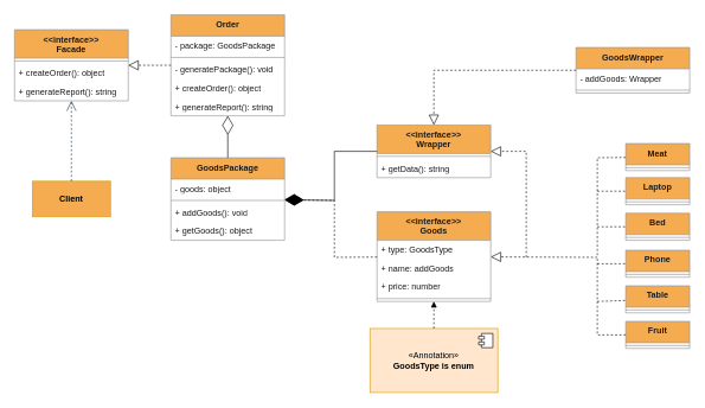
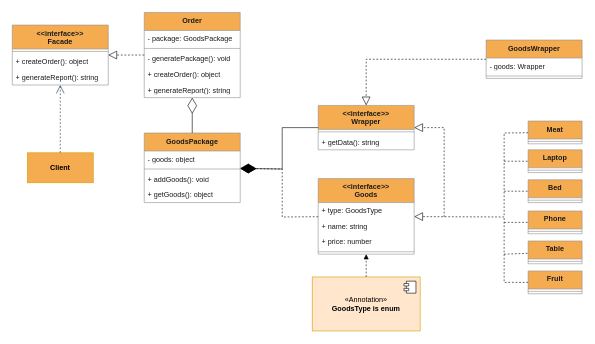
  <mxCell id="0" />
  <mxCell id="1" parent="0" />
  <mxCell id="2" value="&lt;b&gt;Client&lt;/b&gt;" style="html=1;whiteSpace=wrap;fillColor=#f5ab50;strokeColor=#d79b00;labelBackgroundColor=none;" parent="1" vertex="1"><mxGeometry x="45" y="254" width="110" height="50" as="geometry" /></mxCell>
  <mxCell id="3" value="" style="endArrow=open;endFill=1;endSize=12;html=1;rounded=0;strokeColor=#182E3E;fontColor=default;labelBackgroundColor=none;dashed=1;" parent="1" source="2" target="12" edge="1"><mxGeometry width="160" relative="1" as="geometry"><mxPoint x="-40" y="91" as="sourcePoint" /><mxPoint x="100" y="31" as="targetPoint" /></mxGeometry></mxCell>
  <mxCell id="4" value="&amp;lt;&amp;lt;interface&amp;gt;&amp;gt;&lt;br&gt;Goods" style="swimlane;fontStyle=1;align=center;verticalAlign=top;childLayout=stackLayout;horizontal=1;startSize=40;horizontalStack=0;resizeParent=1;resizeParentMax=0;resizeLast=0;collapsible=1;marginBottom=0;whiteSpace=wrap;html=1;labelBackgroundColor=none;fillColor=#F5AB50;strokeColor=#909090;fontColor=#1A1A1A;" parent="1" vertex="1"><mxGeometry x="530" y="297" width="160" height="126" as="geometry" /></mxCell>
  <mxCell id="5" value="+ type: GoodsType" style="text;strokeColor=none;fillColor=none;align=left;verticalAlign=top;spacingLeft=4;spacingRight=4;overflow=hidden;rotatable=0;points=[[0,0.5],[1,0.5]];portConstraint=eastwest;whiteSpace=wrap;html=1;labelBackgroundColor=none;fontColor=#1A1A1A;" vertex="1" parent="4"><mxGeometry y="40" width="160" height="26" as="geometry" /></mxCell>
- <mxCell id="6" value="+ name: addGoods" style="text;strokeColor=none;fillColor=none;align=left;verticalAlign=top;spacingLeft=4;spacingRight=4;overflow=hidden;rotatable=0;points=[[0,0.5],[1,0.5]];portConstraint=eastwest;whiteSpace=wrap;html=1;labelBackgroundColor=none;fontColor=#1A1A1A;" parent="4" vertex="1"><mxGeometry y="66" width="160" height="26" as="geometry" /></mxCell>
+ <mxCell id="6" value="+ name: string" style="text;strokeColor=none;fillColor=none;align=left;verticalAlign=top;spacingLeft=4;spacingRight=4;overflow=hidden;rotatable=0;points=[[0,0.5],[1,0.5]];portConstraint=eastwest;whiteSpace=wrap;html=1;labelBackgroundColor=none;fontColor=#1A1A1A;" parent="4" vertex="1"><mxGeometry y="66" width="160" height="26" as="geometry" /></mxCell>
  <mxCell id="7" value="+ price: number" style="text;strokeColor=none;fillColor=none;align=left;verticalAlign=top;spacingLeft=4;spacingRight=4;overflow=hidden;rotatable=0;points=[[0,0.5],[1,0.5]];portConstraint=eastwest;whiteSpace=wrap;html=1;labelBackgroundColor=none;fontColor=#1A1A1A;" vertex="1" parent="4"><mxGeometry y="92" width="160" height="26" as="geometry" /></mxCell>
  <mxCell id="8" value="" style="line;strokeWidth=1;fillColor=none;align=left;verticalAlign=middle;spacingTop=-1;spacingLeft=3;spacingRight=3;rotatable=0;labelPosition=right;points=[];portConstraint=eastwest;strokeColor=#909090;labelBackgroundColor=none;fontColor=#1A1A1A;" parent="4" vertex="1"><mxGeometry y="118" width="160" height="8" as="geometry" /></mxCell>
  <mxCell id="9" value="&amp;lt;&amp;lt;interface&amp;gt;&amp;gt;&lt;br&gt;Wrapper" style="swimlane;fontStyle=1;align=center;verticalAlign=top;childLayout=stackLayout;horizontal=1;startSize=40;horizontalStack=0;resizeParent=1;resizeParentMax=0;resizeLast=0;collapsible=1;marginBottom=0;whiteSpace=wrap;html=1;labelBackgroundColor=none;fillColor=#F5AB50;strokeColor=#909090;fontColor=#1A1A1A;" vertex="1" parent="1"><mxGeometry x="530" y="175" width="160" height="74" as="geometry" /></mxCell>
  <mxCell id="10" value="" style="line;strokeWidth=1;fillColor=none;align=left;verticalAlign=middle;spacingTop=-1;spacingLeft=3;spacingRight=3;rotatable=0;labelPosition=right;points=[];portConstraint=eastwest;strokeColor=#909090;labelBackgroundColor=none;fontColor=#1A1A1A;" vertex="1" parent="9"><mxGeometry y="40" width="160" height="8" as="geometry" /></mxCell>
  <mxCell id="11" value="+ getData(): string" style="text;strokeColor=none;fillColor=none;align=left;verticalAlign=top;spacingLeft=4;spacingRight=4;overflow=hidden;rotatable=0;points=[[0,0.5],[1,0.5]];portConstraint=eastwest;whiteSpace=wrap;html=1;labelBackgroundColor=none;fontColor=#1A1A1A;" vertex="1" parent="9"><mxGeometry y="48" width="160" height="26" as="geometry" /></mxCell>
  <mxCell id="12" value="&amp;lt;&amp;lt;interface&amp;gt;&amp;gt;&lt;br&gt;Facade" style="swimlane;fontStyle=1;align=center;verticalAlign=top;childLayout=stackLayout;horizontal=1;startSize=40;horizontalStack=0;resizeParent=1;resizeParentMax=0;resizeLast=0;collapsible=1;marginBottom=0;whiteSpace=wrap;html=1;labelBackgroundColor=none;fillColor=#F5AB50;strokeColor=#909090;fontColor=#1A1A1A;" vertex="1" parent="1"><mxGeometry x="20" y="41" width="160" height="100" as="geometry" /></mxCell>
  <mxCell id="13" value="" style="line;strokeWidth=1;fillColor=none;align=left;verticalAlign=middle;spacingTop=-1;spacingLeft=3;spacingRight=3;rotatable=0;labelPosition=right;points=[];portConstraint=eastwest;strokeColor=#909090;labelBackgroundColor=none;fontColor=#1A1A1A;" vertex="1" parent="12"><mxGeometry y="40" width="160" height="8" as="geometry" /></mxCell>
  <mxCell id="14" value="+ createOrder(): object" style="text;strokeColor=none;fillColor=none;align=left;verticalAlign=top;spacingLeft=4;spacingRight=4;overflow=hidden;rotatable=0;points=[[0,0.5],[1,0.5]];portConstraint=eastwest;whiteSpace=wrap;html=1;labelBackgroundColor=none;fontColor=#1A1A1A;" vertex="1" parent="12"><mxGeometry y="48" width="160" height="26" as="geometry" /></mxCell>
  <mxCell id="15" value="+ generateReport(): string" style="text;strokeColor=none;fillColor=none;align=left;verticalAlign=top;spacingLeft=4;spacingRight=4;overflow=hidden;rotatable=0;points=[[0,0.5],[1,0.5]];portConstraint=eastwest;whiteSpace=wrap;html=1;labelBackgroundColor=none;fontColor=#1A1A1A;" vertex="1" parent="12"><mxGeometry y="74" width="160" height="26" as="geometry" /></mxCell>
  <mxCell id="16" value="Fruit" style="swimlane;fontStyle=1;align=center;verticalAlign=top;childLayout=stackLayout;horizontal=1;startSize=30;horizontalStack=0;resizeParent=1;resizeParentMax=0;resizeLast=0;collapsible=1;marginBottom=0;whiteSpace=wrap;html=1;labelBackgroundColor=none;fillColor=#F5AB50;strokeColor=#909090;fontColor=#1A1A1A;" vertex="1" parent="1"><mxGeometry x="880" y="451" width="90" height="38" as="geometry" /></mxCell>
  <mxCell id="17" value="" style="line;strokeWidth=1;fillColor=none;align=left;verticalAlign=middle;spacingTop=-1;spacingLeft=3;spacingRight=3;rotatable=0;labelPosition=right;points=[];portConstraint=eastwest;strokeColor=#909090;labelBackgroundColor=none;fontColor=#1A1A1A;" vertex="1" parent="16"><mxGeometry y="30" width="90" height="8" as="geometry" /></mxCell>
  <mxCell id="18" value="«Annotation»&lt;br&gt;&lt;b&gt;GoodsType is enum&lt;/b&gt;" style="html=1;dropTarget=0;whiteSpace=wrap;fillColor=#ffe6cc;strokeColor=#d79b00;" vertex="1" parent="1"><mxGeometry x="520" y="461" width="180" height="90" as="geometry" /></mxCell>
  <mxCell id="19" value="" style="shape=module;jettyWidth=8;jettyHeight=4;" vertex="1" parent="18"><mxGeometry x="1" width="20" height="20" relative="1" as="geometry"><mxPoint x="-27" y="7" as="offset" /></mxGeometry></mxCell>
  <mxCell id="20" value="Meat" style="swimlane;fontStyle=1;align=center;verticalAlign=top;childLayout=stackLayout;horizontal=1;startSize=30;horizontalStack=0;resizeParent=1;resizeParentMax=0;resizeLast=0;collapsible=1;marginBottom=0;whiteSpace=wrap;html=1;labelBackgroundColor=none;fillColor=#F5AB50;strokeColor=#909090;fontColor=#1A1A1A;" vertex="1" parent="1"><mxGeometry x="880" y="201" width="90" height="38" as="geometry" /></mxCell>
  <mxCell id="21" value="" style="line;strokeWidth=1;fillColor=none;align=left;verticalAlign=middle;spacingTop=-1;spacingLeft=3;spacingRight=3;rotatable=0;labelPosition=right;points=[];portConstraint=eastwest;strokeColor=#909090;labelBackgroundColor=none;fontColor=#1A1A1A;" vertex="1" parent="20"><mxGeometry y="30" width="90" height="8" as="geometry" /></mxCell>
  <mxCell id="22" value="Phone" style="swimlane;fontStyle=1;align=center;verticalAlign=top;childLayout=stackLayout;horizontal=1;startSize=30;horizontalStack=0;resizeParent=1;resizeParentMax=0;resizeLast=0;collapsible=1;marginBottom=0;whiteSpace=wrap;html=1;labelBackgroundColor=none;fillColor=#F5AB50;strokeColor=#909090;fontColor=#1A1A1A;" vertex="1" parent="1"><mxGeometry x="880" y="351" width="90" height="38" as="geometry" /></mxCell>
  <mxCell id="23" value="" style="line;strokeWidth=1;fillColor=none;align=left;verticalAlign=middle;spacingTop=-1;spacingLeft=3;spacingRight=3;rotatable=0;labelPosition=right;points=[];portConstraint=eastwest;strokeColor=#909090;labelBackgroundColor=none;fontColor=#1A1A1A;" vertex="1" parent="22"><mxGeometry y="30" width="90" height="8" as="geometry" /></mxCell>
  <mxCell id="24" value="Laptop" style="swimlane;fontStyle=1;align=center;verticalAlign=top;childLayout=stackLayout;horizontal=1;startSize=30;horizontalStack=0;resizeParent=1;resizeParentMax=0;resizeLast=0;collapsible=1;marginBottom=0;whiteSpace=wrap;html=1;labelBackgroundColor=none;fillColor=#F5AB50;strokeColor=#909090;fontColor=#1A1A1A;" vertex="1" parent="1"><mxGeometry x="880" y="249" width="90" height="38" as="geometry" /></mxCell>
  <mxCell id="25" value="" style="line;strokeWidth=1;fillColor=none;align=left;verticalAlign=middle;spacingTop=-1;spacingLeft=3;spacingRight=3;rotatable=0;labelPosition=right;points=[];portConstraint=eastwest;strokeColor=#909090;labelBackgroundColor=none;fontColor=#1A1A1A;" vertex="1" parent="24"><mxGeometry y="30" width="90" height="8" as="geometry" /></mxCell>
  <mxCell id="26" value="Table" style="swimlane;fontStyle=1;align=center;verticalAlign=top;childLayout=stackLayout;horizontal=1;startSize=30;horizontalStack=0;resizeParent=1;resizeParentMax=0;resizeLast=0;collapsible=1;marginBottom=0;whiteSpace=wrap;html=1;labelBackgroundColor=none;fillColor=#F5AB50;strokeColor=#909090;fontColor=#1A1A1A;" vertex="1" parent="1"><mxGeometry x="880" y="401" width="90" height="38" as="geometry" /></mxCell>
  <mxCell id="27" value="" style="line;strokeWidth=1;fillColor=none;align=left;verticalAlign=middle;spacingTop=-1;spacingLeft=3;spacingRight=3;rotatable=0;labelPosition=right;points=[];portConstraint=eastwest;strokeColor=#909090;labelBackgroundColor=none;fontColor=#1A1A1A;" vertex="1" parent="26"><mxGeometry y="30" width="90" height="8" as="geometry" /></mxCell>
  <mxCell id="28" value="Bed" style="swimlane;fontStyle=1;align=center;verticalAlign=top;childLayout=stackLayout;horizontal=1;startSize=30;horizontalStack=0;resizeParent=1;resizeParentMax=0;resizeLast=0;collapsible=1;marginBottom=0;whiteSpace=wrap;html=1;labelBackgroundColor=none;fillColor=#F5AB50;strokeColor=#909090;fontColor=#1A1A1A;" vertex="1" parent="1"><mxGeometry x="880" y="299" width="90" height="38" as="geometry" /></mxCell>
  <mxCell id="29" value="" style="line;strokeWidth=1;fillColor=none;align=left;verticalAlign=middle;spacingTop=-1;spacingLeft=3;spacingRight=3;rotatable=0;labelPosition=right;points=[];portConstraint=eastwest;strokeColor=#909090;labelBackgroundColor=none;fontColor=#1A1A1A;" vertex="1" parent="28"><mxGeometry y="30" width="90" height="8" as="geometry" /></mxCell>
  <mxCell id="30" value="GoodsWrapper" style="swimlane;fontStyle=1;align=center;verticalAlign=top;childLayout=stackLayout;horizontal=1;startSize=30;horizontalStack=0;resizeParent=1;resizeParentMax=0;resizeLast=0;collapsible=1;marginBottom=0;whiteSpace=wrap;html=1;labelBackgroundColor=none;fillColor=#F5AB50;strokeColor=#909090;fontColor=#1A1A1A;" vertex="1" parent="1"><mxGeometry x="810" y="66" width="160" height="64" as="geometry" /></mxCell>
- <mxCell id="31" value="- addGoods: Wrapper" style="text;strokeColor=none;fillColor=none;align=left;verticalAlign=top;spacingLeft=4;spacingRight=4;overflow=hidden;rotatable=0;points=[[0,0.5],[1,0.5]];portConstraint=eastwest;whiteSpace=wrap;html=1;labelBackgroundColor=none;fontColor=#1A1A1A;" vertex="1" parent="30"><mxGeometry y="30" width="160" height="26" as="geometry" /></mxCell>
+ <mxCell id="31" value="- goods: Wrapper" style="text;strokeColor=none;fillColor=none;align=left;verticalAlign=top;spacingLeft=4;spacingRight=4;overflow=hidden;rotatable=0;points=[[0,0.5],[1,0.5]];portConstraint=eastwest;whiteSpace=wrap;html=1;labelBackgroundColor=none;fontColor=#1A1A1A;" vertex="1" parent="30"><mxGeometry y="30" width="160" height="26" as="geometry" /></mxCell>
  <mxCell id="32" value="" style="line;strokeWidth=1;fillColor=none;align=left;verticalAlign=middle;spacingTop=-1;spacingLeft=3;spacingRight=3;rotatable=0;labelPosition=right;points=[];portConstraint=eastwest;strokeColor=#909090;labelBackgroundColor=none;fontColor=#1A1A1A;" vertex="1" parent="30"><mxGeometry y="56" width="160" height="8" as="geometry" /></mxCell>
  <mxCell id="33" value="GoodsPackage" style="swimlane;fontStyle=1;align=center;verticalAlign=top;childLayout=stackLayout;horizontal=1;startSize=30;horizontalStack=0;resizeParent=1;resizeParentMax=0;resizeLast=0;collapsible=1;marginBottom=0;whiteSpace=wrap;html=1;labelBackgroundColor=none;fillColor=#F5AB50;strokeColor=#909090;fontColor=#1A1A1A;" vertex="1" parent="1"><mxGeometry x="240" y="221" width="160" height="116" as="geometry" /></mxCell>
  <mxCell id="34" value="- goods: object" style="text;strokeColor=none;fillColor=none;align=left;verticalAlign=top;spacingLeft=4;spacingRight=4;overflow=hidden;rotatable=0;points=[[0,0.5],[1,0.5]];portConstraint=eastwest;whiteSpace=wrap;html=1;labelBackgroundColor=none;fontColor=#1A1A1A;" vertex="1" parent="33"><mxGeometry y="30" width="160" height="26" as="geometry" /></mxCell>
  <mxCell id="35" value="" style="line;strokeWidth=1;fillColor=none;align=left;verticalAlign=middle;spacingTop=-1;spacingLeft=3;spacingRight=3;rotatable=0;labelPosition=right;points=[];portConstraint=eastwest;strokeColor=#909090;labelBackgroundColor=none;fontColor=#1A1A1A;" vertex="1" parent="33"><mxGeometry y="56" width="160" height="8" as="geometry" /></mxCell>
  <mxCell id="36" value="+ addGoods(): void" style="text;strokeColor=none;fillColor=none;align=left;verticalAlign=top;spacingLeft=4;spacingRight=4;overflow=hidden;rotatable=0;points=[[0,0.5],[1,0.5]];portConstraint=eastwest;whiteSpace=wrap;html=1;labelBackgroundColor=none;fontColor=#1A1A1A;" vertex="1" parent="33"><mxGeometry y="64" width="160" height="26" as="geometry" /></mxCell>
  <mxCell id="37" value="+ getGoods(): object" style="text;strokeColor=none;fillColor=none;align=left;verticalAlign=top;spacingLeft=4;spacingRight=4;overflow=hidden;rotatable=0;points=[[0,0.5],[1,0.5]];portConstraint=eastwest;whiteSpace=wrap;html=1;labelBackgroundColor=none;fontColor=#1A1A1A;" vertex="1" parent="33"><mxGeometry y="90" width="160" height="26" as="geometry" /></mxCell>
  <mxCell id="38" value="Order" style="swimlane;fontStyle=1;align=center;verticalAlign=top;childLayout=stackLayout;horizontal=1;startSize=30;horizontalStack=0;resizeParent=1;resizeParentMax=0;resizeLast=0;collapsible=1;marginBottom=0;whiteSpace=wrap;html=1;labelBackgroundColor=none;fillColor=#F5AB50;strokeColor=#909090;fontColor=#1A1A1A;" vertex="1" parent="1"><mxGeometry x="240" y="20" width="160" height="142" as="geometry" /></mxCell>
  <mxCell id="39" value="- package: GoodsPackage" style="text;strokeColor=none;fillColor=none;align=left;verticalAlign=top;spacingLeft=4;spacingRight=4;overflow=hidden;rotatable=0;points=[[0,0.5],[1,0.5]];portConstraint=eastwest;whiteSpace=wrap;html=1;labelBackgroundColor=none;fontColor=#1A1A1A;" vertex="1" parent="38"><mxGeometry y="30" width="160" height="26" as="geometry" /></mxCell>
  <mxCell id="40" value="" style="line;strokeWidth=1;fillColor=none;align=left;verticalAlign=middle;spacingTop=-1;spacingLeft=3;spacingRight=3;rotatable=0;labelPosition=right;points=[];portConstraint=eastwest;strokeColor=#909090;labelBackgroundColor=none;fontColor=#1A1A1A;" vertex="1" parent="38"><mxGeometry y="56" width="160" height="8" as="geometry" /></mxCell>
  <mxCell id="41" value="- generatePackage(): void" style="text;strokeColor=none;fillColor=none;align=left;verticalAlign=top;spacingLeft=4;spacingRight=4;overflow=hidden;rotatable=0;points=[[0,0.5],[1,0.5]];portConstraint=eastwest;whiteSpace=wrap;html=1;labelBackgroundColor=none;fontColor=#1A1A1A;" vertex="1" parent="38"><mxGeometry y="64" width="160" height="26" as="geometry" /></mxCell>
  <mxCell id="42" value="+ createOrder(): object" style="text;strokeColor=none;fillColor=none;align=left;verticalAlign=top;spacingLeft=4;spacingRight=4;overflow=hidden;rotatable=0;points=[[0,0.5],[1,0.5]];portConstraint=eastwest;whiteSpace=wrap;html=1;labelBackgroundColor=none;fontColor=#1A1A1A;" vertex="1" parent="38"><mxGeometry y="90" width="160" height="26" as="geometry" /></mxCell>
  <mxCell id="43" value="+ generateReport(): string" style="text;strokeColor=none;fillColor=none;align=left;verticalAlign=top;spacingLeft=4;spacingRight=4;overflow=hidden;rotatable=0;points=[[0,0.5],[1,0.5]];portConstraint=eastwest;whiteSpace=wrap;html=1;labelBackgroundColor=none;fontColor=#1A1A1A;" vertex="1" parent="38"><mxGeometry y="116" width="160" height="26" as="geometry" /></mxCell>
  <mxCell id="44" value="" style="endArrow=block;dashed=1;endFill=0;endSize=12;html=1;rounded=0;" edge="1" parent="1" source="38" target="12"><mxGeometry width="160" relative="1" as="geometry"><mxPoint x="120" y="281" as="sourcePoint" /><mxPoint x="280" y="281" as="targetPoint" /></mxGeometry></mxCell>
  <mxCell id="45" value="" style="endArrow=diamondThin;endFill=0;endSize=24;html=1;rounded=0;" edge="1" parent="1" source="33" target="38"><mxGeometry width="160" relative="1" as="geometry"><mxPoint x="30" y="411" as="sourcePoint" /><mxPoint x="190" y="411" as="targetPoint" /></mxGeometry></mxCell>
  <mxCell id="46" value="" style="endArrow=diamondThin;endFill=1;endSize=24;html=1;rounded=0;" edge="1" parent="1" source="9" target="33"><mxGeometry width="160" relative="1" as="geometry"><mxPoint x="290" y="401" as="sourcePoint" /><mxPoint x="450" y="401" as="targetPoint" /><Array as="points"><mxPoint x="470" y="212" /><mxPoint x="470" y="281" /></Array></mxGeometry></mxCell>
  <mxCell id="47" value="" style="endArrow=diamondThin;endFill=1;endSize=24;html=1;rounded=0;dashed=1;" edge="1" parent="1" source="4" target="33"><mxGeometry width="160" relative="1" as="geometry"><mxPoint x="270" y="401" as="sourcePoint" /><mxPoint x="430" y="401" as="targetPoint" /><Array as="points"><mxPoint x="470" y="361" /><mxPoint x="470" y="281" /></Array></mxGeometry></mxCell>
  <mxCell id="48" value="" style="endArrow=block;dashed=1;endFill=0;endSize=12;html=1;rounded=0;" edge="1" parent="1" source="20" target="4"><mxGeometry width="160" relative="1" as="geometry"><mxPoint x="890" y="301" as="sourcePoint" /><mxPoint x="760" y="301" as="targetPoint" /><Array as="points"><mxPoint x="840" y="221" /><mxPoint x="840" y="361" /></Array></mxGeometry></mxCell>
  <mxCell id="49" value="" style="endArrow=none;dashed=1;html=1;rounded=0;" edge="1" parent="1" source="16"><mxGeometry width="50" height="50" relative="1" as="geometry"><mxPoint x="790" y="481" as="sourcePoint" /><mxPoint x="840" y="361" as="targetPoint" /><Array as="points"><mxPoint x="840" y="470" /></Array></mxGeometry></mxCell>
  <mxCell id="50" value="" style="endArrow=none;dashed=1;html=1;rounded=0;" edge="1" parent="1" target="26"><mxGeometry width="50" height="50" relative="1" as="geometry"><mxPoint x="840" y="423" as="sourcePoint" /><mxPoint x="930" y="423" as="targetPoint" /></mxGeometry></mxCell>
  <mxCell id="51" value="" style="endArrow=none;dashed=1;html=1;rounded=0;" edge="1" parent="1" target="22"><mxGeometry width="50" height="50" relative="1" as="geometry"><mxPoint x="840" y="370" as="sourcePoint" /><mxPoint x="920" y="369.58" as="targetPoint" /></mxGeometry></mxCell>
  <mxCell id="52" value="" style="endArrow=none;dashed=1;html=1;rounded=0;" edge="1" parent="1" target="28"><mxGeometry width="50" height="50" relative="1" as="geometry"><mxPoint x="840" y="318" as="sourcePoint" /><mxPoint x="920" y="317.58" as="targetPoint" /></mxGeometry></mxCell>
  <mxCell id="53" value="" style="endArrow=none;dashed=1;html=1;rounded=0;" edge="1" parent="1" target="24"><mxGeometry width="50" height="50" relative="1" as="geometry"><mxPoint x="840" y="268" as="sourcePoint" /><mxPoint x="930" y="267.58" as="targetPoint" /></mxGeometry></mxCell>
  <mxCell id="54" value="" style="endArrow=block;dashed=1;endFill=0;endSize=12;html=1;rounded=0;" edge="1" parent="1" target="9"><mxGeometry width="160" relative="1" as="geometry"><mxPoint x="740" y="361" as="sourcePoint" /><mxPoint x="820" y="271" as="targetPoint" /><Array as="points"><mxPoint x="740" y="212" /></Array></mxGeometry></mxCell>
  <mxCell id="55" value="" style="endArrow=block;dashed=1;endFill=0;endSize=12;html=1;rounded=0;" edge="1" parent="1" source="30" target="9"><mxGeometry width="160" relative="1" as="geometry"><mxPoint x="650" y="91" as="sourcePoint" /><mxPoint x="810" y="91" as="targetPoint" /><Array as="points"><mxPoint x="610" y="98" /></Array></mxGeometry></mxCell>
  <mxCell id="56" value="" style="endArrow=block;dashed=1;html=1;rounded=0;" edge="1" parent="1" source="18" target="4"><mxGeometry width="50" height="50" relative="1" as="geometry"><mxPoint x="290" y="581" as="sourcePoint" /><mxPoint x="340" y="531" as="targetPoint" /></mxGeometry></mxCell>
